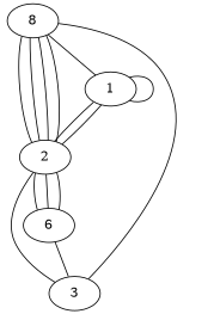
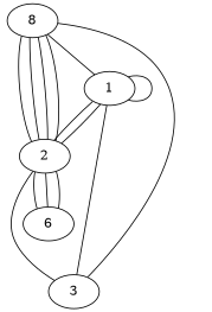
  graph {
    n1 [label=8]
    1
    2
    3
    n5 [label=6]
    n1 -- 1
    n1 -- 2
    n1 -- 2
    n1 -- 2
    n1 -- 2
    n1 -- 3
    1 -- 1
    1 -- 2
    1 -- 2
-   n5 -- 3
+   1 -- 3
    2 -- 3
    2 -- n5
    2 -- n5
    2 -- n5
  }
